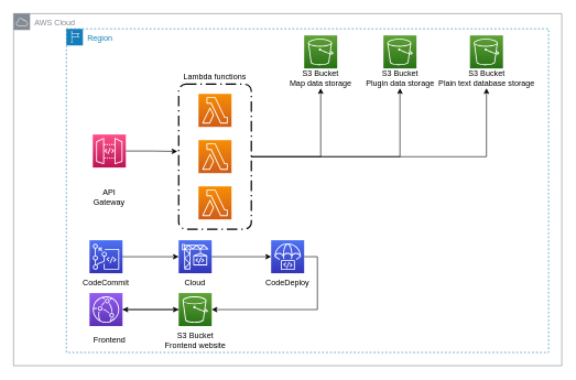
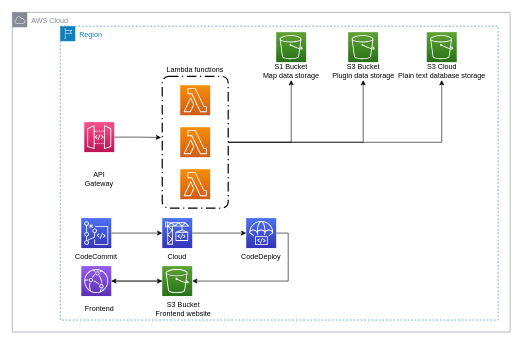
  <mxCell id="0" />
  <mxCell id="1" parent="0" />
  <mxCell id="2" value="AWS Cloud" style="sketch=0;outlineConnect=0;gradientColor=none;html=1;whiteSpace=wrap;fontSize=12;fontStyle=0;shape=mxgraph.aws4.group;grIcon=mxgraph.aws4.group_aws_cloud;strokeColor=#858B94;fillColor=none;verticalAlign=top;align=left;spacingLeft=30;fontColor=#858B94;dashed=0;" vertex="1" parent="1"><mxGeometry x="20" y="20" width="830" height="533" as="geometry" /></mxCell>
  <mxCell id="3" style="edgeStyle=orthogonalEdgeStyle;rounded=0;orthogonalLoop=1;jettySize=auto;html=1;entryX=-0.018;entryY=0.464;entryDx=0;entryDy=0;entryPerimeter=0;" edge="1" parent="1" source="4" target="11"><mxGeometry relative="1" as="geometry" /></mxCell>
  <mxCell id="4" value="" style="sketch=0;points=[[0,0,0],[0.25,0,0],[0.5,0,0],[0.75,0,0],[1,0,0],[0,1,0],[0.25,1,0],[0.5,1,0],[0.75,1,0],[1,1,0],[0,0.25,0],[0,0.5,0],[0,0.75,0],[1,0.25,0],[1,0.5,0],[1,0.75,0]];outlineConnect=0;fontColor=#232F3E;gradientColor=#FF4F8B;gradientDirection=north;fillColor=#BC1356;strokeColor=#ffffff;dashed=0;verticalLabelPosition=bottom;verticalAlign=top;align=center;html=1;fontSize=12;fontStyle=0;aspect=fixed;shape=mxgraph.aws4.resourceIcon;resIcon=mxgraph.aws4.api_gateway;" vertex="1" parent="1"><mxGeometry x="140" y="203" width="50" height="50" as="geometry" /></mxCell>
  <mxCell id="5" value="Region" style="points=[[0,0],[0.25,0],[0.5,0],[0.75,0],[1,0],[1,0.25],[1,0.5],[1,0.75],[1,1],[0.75,1],[0.5,1],[0.25,1],[0,1],[0,0.75],[0,0.5],[0,0.25]];outlineConnect=0;gradientColor=none;html=1;whiteSpace=wrap;fontSize=12;fontStyle=0;container=0;pointerEvents=0;collapsible=0;recursiveResize=0;shape=mxgraph.aws4.group;grIcon=mxgraph.aws4.group_region;strokeColor=#147EBA;fillColor=none;verticalAlign=top;align=left;spacingLeft=30;fontColor=#147EBA;dashed=1;" vertex="1" parent="1"><mxGeometry x="100" y="43" width="730" height="490" as="geometry" /></mxCell>
  <mxCell id="6" value="API Gateway" style="text;html=1;strokeColor=none;fillColor=none;align=center;verticalAlign=middle;whiteSpace=wrap;rounded=0;" vertex="1" parent="1"><mxGeometry x="135" y="283" width="60" height="30" as="geometry" /></mxCell>
  <mxCell id="7" value="" style="group" vertex="1" connectable="0" parent="1"><mxGeometry x="270" y="126.75" width="110" height="219.5" as="geometry" /></mxCell>
  <mxCell id="8" value="" style="sketch=0;points=[[0,0,0],[0.25,0,0],[0.5,0,0],[0.75,0,0],[1,0,0],[0,1,0],[0.25,1,0],[0.5,1,0],[0.75,1,0],[1,1,0],[0,0.25,0],[0,0.5,0],[0,0.75,0],[1,0.25,0],[1,0.5,0],[1,0.75,0]];outlineConnect=0;fontColor=#232F3E;gradientColor=#F78E04;gradientDirection=north;fillColor=#D05C17;strokeColor=#ffffff;dashed=0;verticalLabelPosition=bottom;verticalAlign=top;align=center;html=1;fontSize=12;fontStyle=0;aspect=fixed;shape=mxgraph.aws4.resourceIcon;resIcon=mxgraph.aws4.lambda;" vertex="1" parent="7"><mxGeometry x="30" y="14.75" width="50" height="50" as="geometry" /></mxCell>
  <mxCell id="9" value="" style="sketch=0;points=[[0,0,0],[0.25,0,0],[0.5,0,0],[0.75,0,0],[1,0,0],[0,1,0],[0.25,1,0],[0.5,1,0],[0.75,1,0],[1,1,0],[0,0.25,0],[0,0.5,0],[0,0.75,0],[1,0.25,0],[1,0.5,0],[1,0.75,0]];outlineConnect=0;fontColor=#232F3E;gradientColor=#F78E04;gradientDirection=north;fillColor=#D05C17;strokeColor=#ffffff;dashed=0;verticalLabelPosition=bottom;verticalAlign=top;align=center;html=1;fontSize=12;fontStyle=0;aspect=fixed;shape=mxgraph.aws4.resourceIcon;resIcon=mxgraph.aws4.lambda;" vertex="1" parent="7"><mxGeometry x="30" y="84.75" width="50" height="50" as="geometry" /></mxCell>
  <mxCell id="10" value="" style="sketch=0;points=[[0,0,0],[0.25,0,0],[0.5,0,0],[0.75,0,0],[1,0,0],[0,1,0],[0.25,1,0],[0.5,1,0],[0.75,1,0],[1,1,0],[0,0.25,0],[0,0.5,0],[0,0.75,0],[1,0.25,0],[1,0.5,0],[1,0.75,0]];outlineConnect=0;fontColor=#232F3E;gradientColor=#F78E04;gradientDirection=north;fillColor=#D05C17;strokeColor=#ffffff;dashed=0;verticalLabelPosition=bottom;verticalAlign=top;align=center;html=1;fontSize=12;fontStyle=0;aspect=fixed;shape=mxgraph.aws4.resourceIcon;resIcon=mxgraph.aws4.lambda;" vertex="1" parent="7"><mxGeometry x="30" y="154.75" width="50" height="50" as="geometry" /></mxCell>
  <mxCell id="11" value="" style="rounded=1;arcSize=10;dashed=1;fillColor=none;gradientColor=none;dashPattern=8 3 1 3;strokeWidth=2;" vertex="1" parent="7"><mxGeometry width="110" height="219.5" as="geometry" /></mxCell>
  <mxCell id="12" value="" style="sketch=0;points=[[0,0,0],[0.25,0,0],[0.5,0,0],[0.75,0,0],[1,0,0],[0,1,0],[0.25,1,0],[0.5,1,0],[0.75,1,0],[1,1,0],[0,0.25,0],[0,0.5,0],[0,0.75,0],[1,0.25,0],[1,0.5,0],[1,0.75,0]];outlineConnect=0;fontColor=#232F3E;gradientColor=#60A337;gradientDirection=north;fillColor=#277116;strokeColor=#ffffff;dashed=0;verticalLabelPosition=bottom;verticalAlign=top;align=center;html=1;fontSize=12;fontStyle=0;aspect=fixed;shape=mxgraph.aws4.resourceIcon;resIcon=mxgraph.aws4.s3;" vertex="1" parent="1"><mxGeometry x="460" y="53" width="50" height="50" as="geometry" /></mxCell>
- <mxCell id="13" value="S3 Bucket&lt;br&gt;Map data storage" style="text;html=1;strokeColor=none;fillColor=none;align=center;verticalAlign=middle;whiteSpace=wrap;rounded=0;" vertex="1" parent="1"><mxGeometry x="435" y="103" width="100" height="30" as="geometry" /></mxCell>
+ <mxCell id="13" value="S1 Bucket&lt;br&gt;Map data storage" style="text;html=1;strokeColor=none;fillColor=none;align=center;verticalAlign=middle;whiteSpace=wrap;rounded=0;" vertex="1" parent="1"><mxGeometry x="435" y="103" width="100" height="30" as="geometry" /></mxCell>
  <mxCell id="14" value="Lambda functions" style="text;html=1;strokeColor=none;fillColor=none;align=center;verticalAlign=middle;whiteSpace=wrap;rounded=0;" vertex="1" parent="1"><mxGeometry x="260" y="101" width="130" height="30" as="geometry" /></mxCell>
  <mxCell id="15" value="" style="sketch=0;points=[[0,0,0],[0.25,0,0],[0.5,0,0],[0.75,0,0],[1,0,0],[0,1,0],[0.25,1,0],[0.5,1,0],[0.75,1,0],[1,1,0],[0,0.25,0],[0,0.5,0],[0,0.75,0],[1,0.25,0],[1,0.5,0],[1,0.75,0]];outlineConnect=0;fontColor=#232F3E;gradientColor=#60A337;gradientDirection=north;fillColor=#277116;strokeColor=#ffffff;dashed=0;verticalLabelPosition=bottom;verticalAlign=top;align=center;html=1;fontSize=12;fontStyle=0;aspect=fixed;shape=mxgraph.aws4.resourceIcon;resIcon=mxgraph.aws4.s3;" vertex="1" parent="1"><mxGeometry x="580" y="53" width="50" height="50" as="geometry" /></mxCell>
  <mxCell id="16" value="S3 Bucket&lt;br&gt;Plugin data storage" style="text;html=1;strokeColor=none;fillColor=none;align=center;verticalAlign=middle;whiteSpace=wrap;rounded=0;" vertex="1" parent="1"><mxGeometry x="547.5" y="103" width="115" height="30" as="geometry" /></mxCell>
  <mxCell id="17" value="" style="sketch=0;points=[[0,0,0],[0.25,0,0],[0.5,0,0],[0.75,0,0],[1,0,0],[0,1,0],[0.25,1,0],[0.5,1,0],[0.75,1,0],[1,1,0],[0,0.25,0],[0,0.5,0],[0,0.75,0],[1,0.25,0],[1,0.5,0],[1,0.75,0]];outlineConnect=0;fontColor=#232F3E;gradientColor=#60A337;gradientDirection=north;fillColor=#277116;strokeColor=#ffffff;dashed=0;verticalLabelPosition=bottom;verticalAlign=top;align=center;html=1;fontSize=12;fontStyle=0;aspect=fixed;shape=mxgraph.aws4.resourceIcon;resIcon=mxgraph.aws4.s3;" vertex="1" parent="1"><mxGeometry x="711" y="53" width="50" height="50" as="geometry" /></mxCell>
- <mxCell id="18" value="S3 Bucket&lt;br&gt;Plain text database storage" style="text;html=1;strokeColor=none;fillColor=none;align=center;verticalAlign=middle;whiteSpace=wrap;rounded=0;" vertex="1" parent="1"><mxGeometry x="659.75" y="103" width="152.5" height="30" as="geometry" /></mxCell>
+ <mxCell id="18" value="S3 Cloud&lt;br&gt;Plain text database storage" style="text;html=1;strokeColor=none;fillColor=none;align=center;verticalAlign=middle;whiteSpace=wrap;rounded=0;" vertex="1" parent="1"><mxGeometry x="659.75" y="103" width="152.5" height="30" as="geometry" /></mxCell>
  <mxCell id="19" style="edgeStyle=orthogonalEdgeStyle;rounded=0;orthogonalLoop=1;jettySize=auto;html=1;entryX=0;entryY=0.5;entryDx=0;entryDy=0;entryPerimeter=0;" edge="1" parent="1" source="20" target="22"><mxGeometry relative="1" as="geometry" /></mxCell>
  <mxCell id="20" value="" style="sketch=0;points=[[0,0,0],[0.25,0,0],[0.5,0,0],[0.75,0,0],[1,0,0],[0,1,0],[0.25,1,0],[0.5,1,0],[0.75,1,0],[1,1,0],[0,0.25,0],[0,0.5,0],[0,0.75,0],[1,0.25,0],[1,0.5,0],[1,0.75,0]];outlineConnect=0;fontColor=#232F3E;gradientColor=#4D72F3;gradientDirection=north;fillColor=#3334B9;strokeColor=#ffffff;dashed=0;verticalLabelPosition=bottom;verticalAlign=top;align=center;html=1;fontSize=12;fontStyle=0;aspect=fixed;shape=mxgraph.aws4.resourceIcon;resIcon=mxgraph.aws4.codecommit;" vertex="1" parent="1"><mxGeometry x="135" y="363" width="50" height="50" as="geometry" /></mxCell>
  <mxCell id="21" style="edgeStyle=orthogonalEdgeStyle;rounded=0;orthogonalLoop=1;jettySize=auto;html=1;entryX=0;entryY=0.5;entryDx=0;entryDy=0;entryPerimeter=0;" edge="1" parent="1" source="22" target="24"><mxGeometry relative="1" as="geometry" /></mxCell>
  <mxCell id="22" value="" style="sketch=0;points=[[0,0,0],[0.25,0,0],[0.5,0,0],[0.75,0,0],[1,0,0],[0,1,0],[0.25,1,0],[0.5,1,0],[0.75,1,0],[1,1,0],[0,0.25,0],[0,0.5,0],[0,0.75,0],[1,0.25,0],[1,0.5,0],[1,0.75,0]];outlineConnect=0;fontColor=#232F3E;gradientColor=#4D72F3;gradientDirection=north;fillColor=#3334B9;strokeColor=#ffffff;dashed=0;verticalLabelPosition=bottom;verticalAlign=top;align=center;html=1;fontSize=12;fontStyle=0;aspect=fixed;shape=mxgraph.aws4.resourceIcon;resIcon=mxgraph.aws4.codebuild;" vertex="1" parent="1"><mxGeometry x="270" y="363" width="50" height="50" as="geometry" /></mxCell>
  <mxCell id="23" style="edgeStyle=orthogonalEdgeStyle;rounded=0;orthogonalLoop=1;jettySize=auto;html=1;entryX=1;entryY=0.5;entryDx=0;entryDy=0;entryPerimeter=0;" edge="1" parent="1" source="24" target="26"><mxGeometry relative="1" as="geometry"><Array as="points"><mxPoint x="480" y="388" /><mxPoint x="480" y="468" /></Array></mxGeometry></mxCell>
  <mxCell id="24" value="" style="sketch=0;points=[[0,0,0],[0.25,0,0],[0.5,0,0],[0.75,0,0],[1,0,0],[0,1,0],[0.25,1,0],[0.5,1,0],[0.75,1,0],[1,1,0],[0,0.25,0],[0,0.5,0],[0,0.75,0],[1,0.25,0],[1,0.5,0],[1,0.75,0]];outlineConnect=0;fontColor=#232F3E;gradientColor=#4D72F3;gradientDirection=north;fillColor=#3334B9;strokeColor=#ffffff;dashed=0;verticalLabelPosition=bottom;verticalAlign=top;align=center;html=1;fontSize=12;fontStyle=0;aspect=fixed;shape=mxgraph.aws4.resourceIcon;resIcon=mxgraph.aws4.codedeploy;" vertex="1" parent="1"><mxGeometry x="410" y="363" width="50" height="50" as="geometry" /></mxCell>
  <mxCell id="25" style="edgeStyle=orthogonalEdgeStyle;rounded=0;orthogonalLoop=1;jettySize=auto;html=1;entryX=1;entryY=0.5;entryDx=0;entryDy=0;entryPerimeter=0;" edge="1" parent="1" source="26" target="28"><mxGeometry relative="1" as="geometry" /></mxCell>
  <mxCell id="26" value="" style="sketch=0;points=[[0,0,0],[0.25,0,0],[0.5,0,0],[0.75,0,0],[1,0,0],[0,1,0],[0.25,1,0],[0.5,1,0],[0.75,1,0],[1,1,0],[0,0.25,0],[0,0.5,0],[0,0.75,0],[1,0.25,0],[1,0.5,0],[1,0.75,0]];outlineConnect=0;fontColor=#232F3E;gradientColor=#60A337;gradientDirection=north;fillColor=#277116;strokeColor=#ffffff;dashed=0;verticalLabelPosition=bottom;verticalAlign=top;align=center;html=1;fontSize=12;fontStyle=0;aspect=fixed;shape=mxgraph.aws4.resourceIcon;resIcon=mxgraph.aws4.s3;" vertex="1" parent="1"><mxGeometry x="270" y="443" width="50" height="50" as="geometry" /></mxCell>
  <mxCell id="27" style="edgeStyle=orthogonalEdgeStyle;rounded=0;orthogonalLoop=1;jettySize=auto;html=1;" edge="1" parent="1" source="28" target="26"><mxGeometry relative="1" as="geometry" /></mxCell>
  <mxCell id="28" value="" style="sketch=0;points=[[0,0,0],[0.25,0,0],[0.5,0,0],[0.75,0,0],[1,0,0],[0,1,0],[0.25,1,0],[0.5,1,0],[0.75,1,0],[1,1,0],[0,0.25,0],[0,0.5,0],[0,0.75,0],[1,0.25,0],[1,0.5,0],[1,0.75,0]];outlineConnect=0;fontColor=#232F3E;gradientColor=#945DF2;gradientDirection=north;fillColor=#5A30B5;strokeColor=#ffffff;dashed=0;verticalLabelPosition=bottom;verticalAlign=top;align=center;html=1;fontSize=12;fontStyle=0;aspect=fixed;shape=mxgraph.aws4.resourceIcon;resIcon=mxgraph.aws4.cloudfront;" vertex="1" parent="1"><mxGeometry x="135" y="443" width="50" height="50" as="geometry" /></mxCell>
  <mxCell id="29" style="edgeStyle=orthogonalEdgeStyle;rounded=0;orthogonalLoop=1;jettySize=auto;html=1;entryX=0.5;entryY=1;entryDx=0;entryDy=0;" edge="1" parent="1" source="11" target="13"><mxGeometry relative="1" as="geometry" /></mxCell>
  <mxCell id="30" style="edgeStyle=orthogonalEdgeStyle;rounded=0;orthogonalLoop=1;jettySize=auto;html=1;entryX=0.5;entryY=1;entryDx=0;entryDy=0;" edge="1" parent="1" source="11" target="16"><mxGeometry relative="1" as="geometry" /></mxCell>
  <mxCell id="31" style="edgeStyle=orthogonalEdgeStyle;rounded=0;orthogonalLoop=1;jettySize=auto;html=1;entryX=0.5;entryY=1;entryDx=0;entryDy=0;" edge="1" parent="1" source="11" target="18"><mxGeometry relative="1" as="geometry" /></mxCell>
  <mxCell id="32" value="CodeCommit" style="text;html=1;strokeColor=none;fillColor=none;align=center;verticalAlign=middle;whiteSpace=wrap;rounded=0;" vertex="1" parent="1"><mxGeometry x="130" y="413" width="60" height="30" as="geometry" /></mxCell>
  <mxCell id="33" value="Cloud" style="text;html=1;strokeColor=none;fillColor=none;align=center;verticalAlign=middle;whiteSpace=wrap;rounded=0;" vertex="1" parent="1"><mxGeometry x="265" y="413" width="60" height="30" as="geometry" /></mxCell>
  <mxCell id="34" value="CodeDeploy" style="text;html=1;strokeColor=none;fillColor=none;align=center;verticalAlign=middle;whiteSpace=wrap;rounded=0;" vertex="1" parent="1"><mxGeometry x="405" y="413" width="60" height="30" as="geometry" /></mxCell>
- <mxCell id="35" value="S3 Bucket&lt;br&gt;Frontend website" style="text;html=1;strokeColor=none;fillColor=none;align=center;verticalAlign=middle;whiteSpace=wrap;rounded=0;" vertex="1" parent="1"><mxGeometry x="242.5" y="500" width="105" height="30" as="geometry" /></mxCell>
+ <mxCell id="35" value="S3 Bucket&lt;br&gt;Frontend website" style="text;html=1;strokeColor=none;fillColor=none;align=center;verticalAlign=middle;whiteSpace=wrap;rounded=0;" vertex="1" parent="1"><mxGeometry x="252.5" y="500" width="105" height="30" as="geometry" /></mxCell>
  <mxCell id="36" value="Frontend" style="text;html=1;strokeColor=none;fillColor=none;align=center;verticalAlign=middle;whiteSpace=wrap;rounded=0;" vertex="1" parent="1"><mxGeometry x="112.5" y="500" width="105" height="30" as="geometry" /></mxCell>
